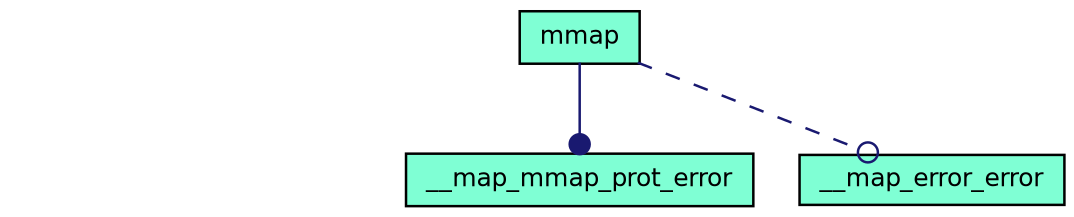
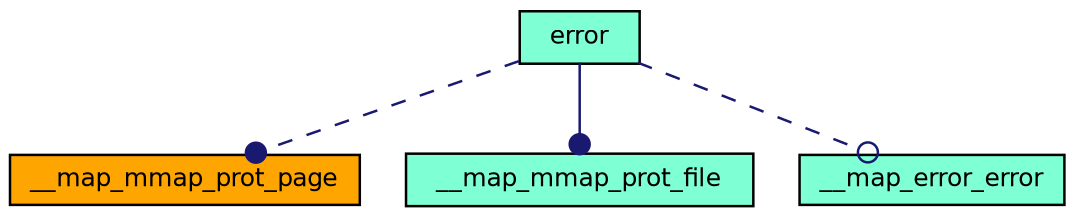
  digraph {
    rankdir=TB
    node [color=black fillcolor=aquamarine fontname=Helvetica fontsize=10 shape=record style=filled]
    edge [arrowhead=dot color=midnightblue fontname=Helvetica fontsize=10 labelfontname=Helvetica labelfontsize=10 style=dashed]
-   n1 [fontcolor=black height=0.2 label=mmap width=0.4]
-   n3 [height=0.2 label=__map_mmap_prot_error width=0.4]
+   n1 [fontcolor=black height=0.2 label=error width=0.4]
+   n2 [fillcolor=orange height=0.2 label=__map_mmap_prot_page width=0.4]
+   n3 [height=0.2 label=__map_mmap_prot_file width=0.4]
    n4 [height=0.2 label=__map_error_error width=0.4]
+   n1 -> n2
    n1 -> n3 [style=solid]
    n1 -> n4 [arrowhead=odot]
  }
